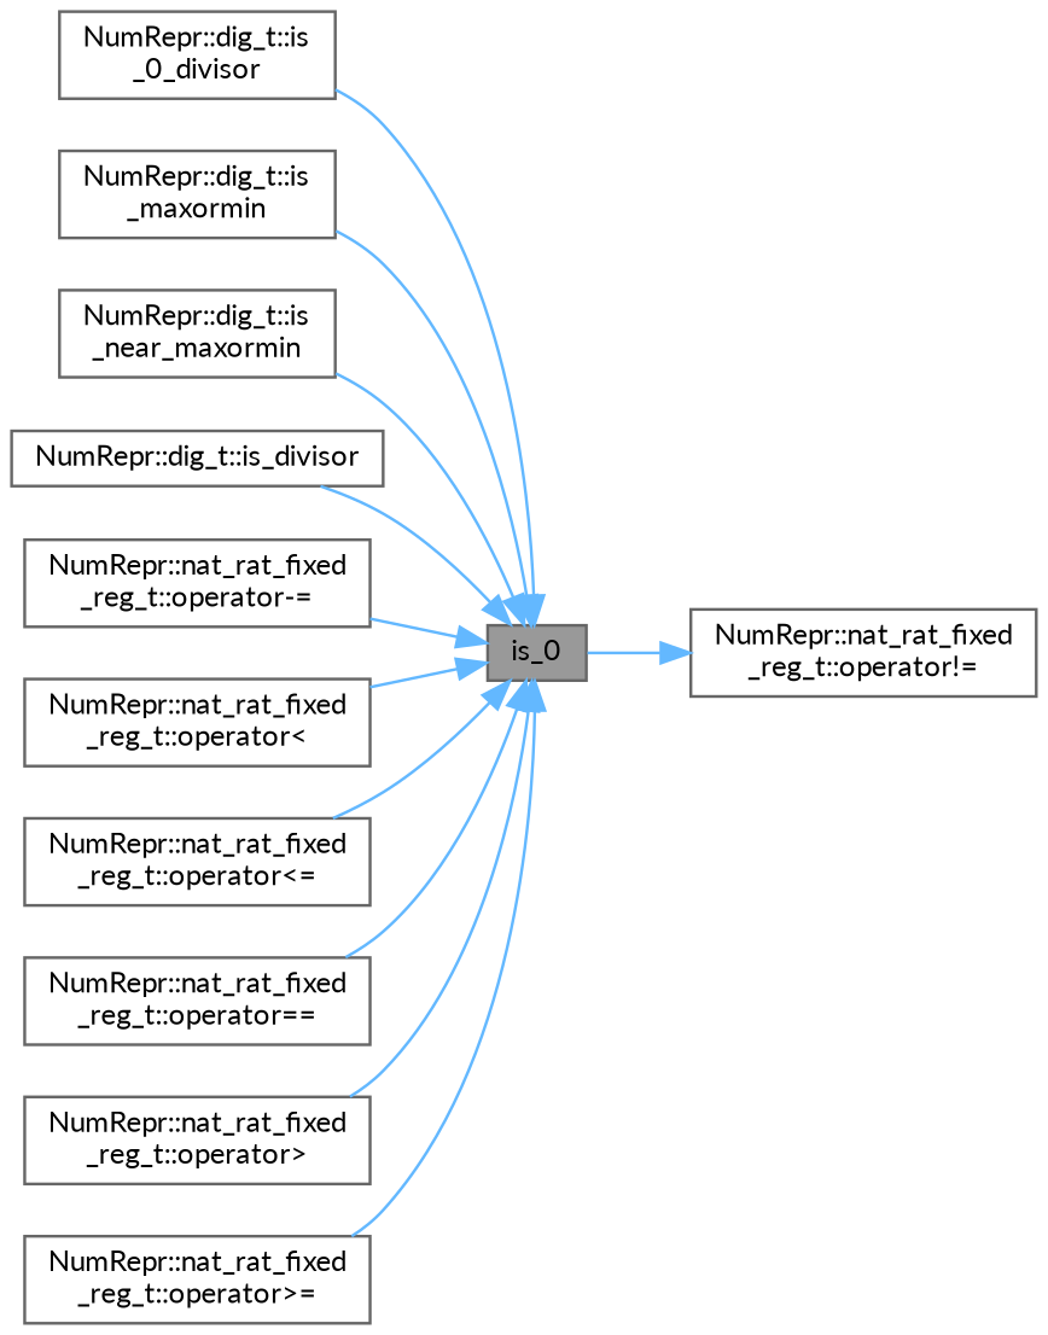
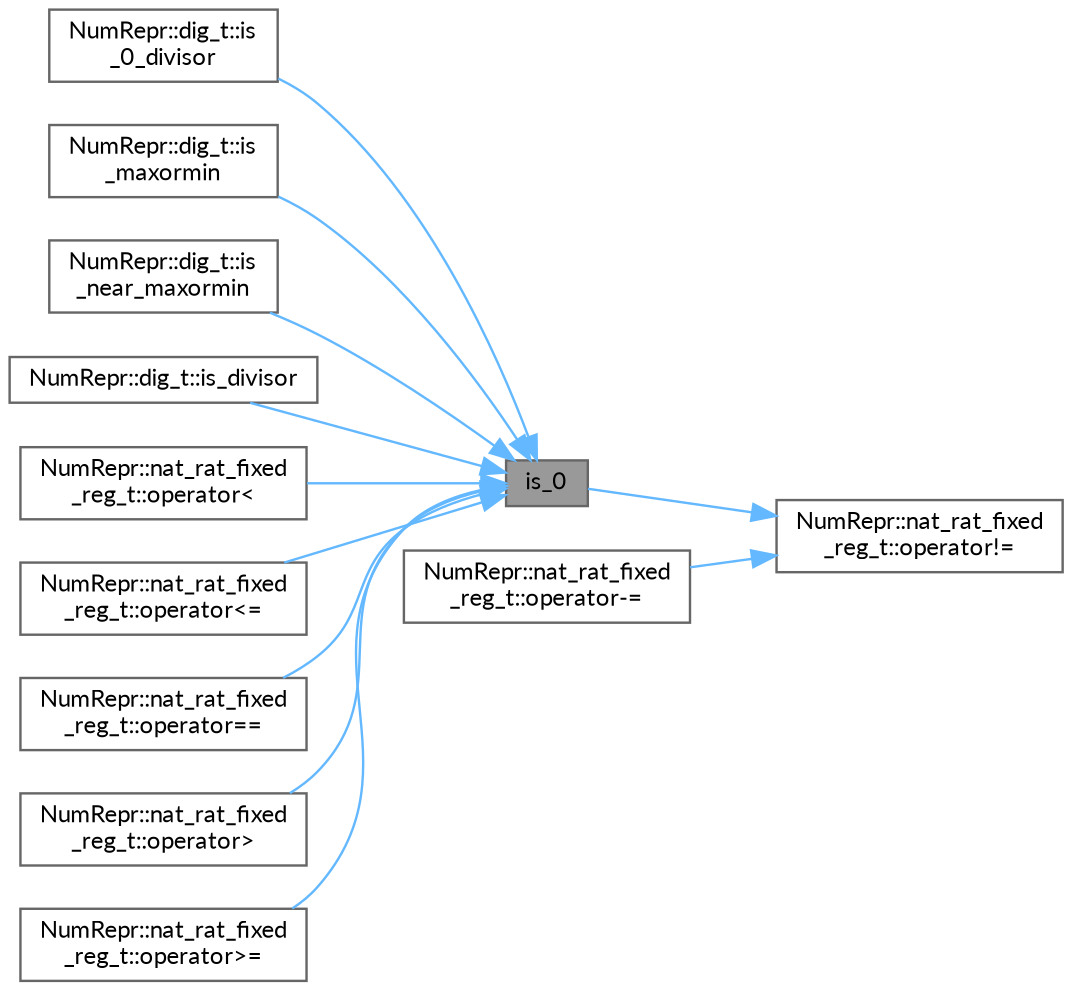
  digraph {
    fontname=Lato
    rankdir=RL
    node [color=grey40 fillcolor=white fontname=Lato fontsize=10 shape=box style=filled]
    edge [color=steelblue1 dir=back fontname=Lato fontsize=10 labelfontname=Helvetica labelfontsize=10 style=solid]
    n1 [color=gray40 fillcolor=grey60 fontcolor=black height=0.2 label=is_0 width=0.4]
    n2 [height=0.2 label="NumRepr::dig_t::is\l_0_divisor" width=0.4]
    n3 [height=0.2 label="NumRepr::dig_t::is\l_maxormin" width=0.4]
    n4 [height=0.2 label="NumRepr::dig_t::is\l_near_maxormin" width=0.4]
    n5 [height=0.2 label="NumRepr::dig_t::is_divisor" width=0.4]
    n6 [height=0.2 label="NumRepr::nat_rat_fixed\l_reg_t::operator-=" width=0.4]
    n7 [height=0.2 label="NumRepr::nat_rat_fixed\l_reg_t::operator\<" width=0.4]
    n8 [height=0.2 label="NumRepr::nat_rat_fixed\l_reg_t::operator\<=" width=0.4]
    n9 [height=0.2 label="NumRepr::nat_rat_fixed\l_reg_t::operator==" width=0.4]
    n10 [height=0.2 label="NumRepr::nat_rat_fixed\l_reg_t::operator\>" width=0.4]
    n11 [height=0.2 label="NumRepr::nat_rat_fixed\l_reg_t::operator\>=" width=0.4]
    n12 [height=0.2 label="NumRepr::nat_rat_fixed\l_reg_t::operator!=" width=0.4]
    n1 -> n2
    n1 -> n3
    n1 -> n4
    n1 -> n5
-   n1 -> n6
+   n12 -> n6
    n1 -> n7
    n1 -> n8
    n1 -> n9
    n1 -> n10
    n1 -> n11
    n12 -> n1
  }
